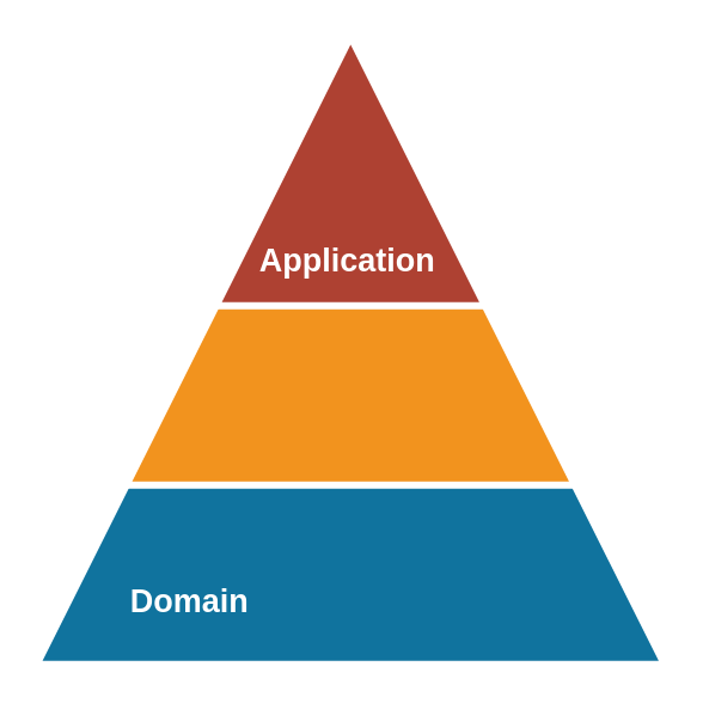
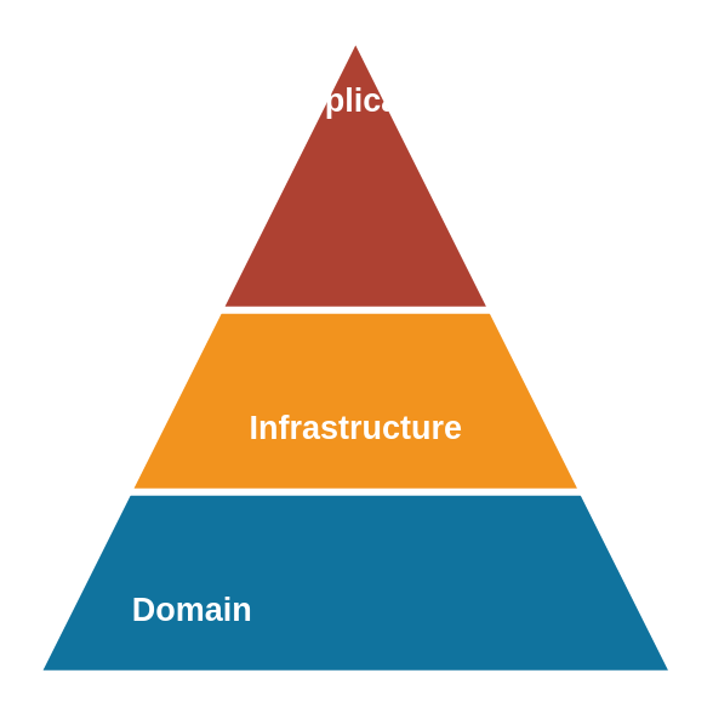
  <mxCell id="0" />
  <mxCell id="1" parent="0" />
  <mxCell id="2" value="" style="group" vertex="1" connectable="0" parent="1"><mxGeometry x="20" y="20" width="350" height="350" as="geometry" /></mxCell>
  <mxCell id="3" value="" style="triangle;direction=north;strokeWidth=4;html=1;fillColor=#10739E;strokeColor=#ffffff;shadow=0;fontSize=10;fontColor=#FFFFFF;align=center;fontStyle=0;whiteSpace=wrap;spacing=10;" vertex="1" parent="2"><mxGeometry width="350" height="350" as="geometry" /></mxCell>
  <mxCell id="4" value="" style="triangle;direction=north;strokeWidth=4;html=1;fillColor=#F2931E;strokeColor=#ffffff;shadow=0;fontSize=10;fontColor=#FFFFFF;align=center;fontStyle=0;whiteSpace=wrap;spacing=10;" vertex="1" parent="2"><mxGeometry x="50" width="250" height="250" as="geometry" /></mxCell>
  <mxCell id="5" value="" style="triangle;direction=north;strokeWidth=4;html=1;fillColor=#AE4132;strokeColor=#ffffff;shadow=0;fontSize=10;fontColor=#FFFFFF;align=center;fontStyle=0;whiteSpace=wrap;spacing=10;" vertex="1" parent="2"><mxGeometry x="100" width="150" height="150" as="geometry" /></mxCell>
- <mxCell id="6" value="Application" style="text;html=1;align=center;verticalAlign=middle;resizable=0;points=[];autosize=1;strokeColor=none;fillColor=none;fontColor=#FFFFFF;fontStyle=1;fontSize=18;" vertex="1" parent="2"><mxGeometry x="113" y="105" width="120" height="40" as="geometry" /></mxCell>
+ <mxCell id="6" value="Application" style="text;html=1;align=center;verticalAlign=middle;resizable=0;points=[];autosize=1;strokeColor=none;fillColor=none;fontColor=#FFFFFF;fontStyle=1;fontSize=18;" vertex="1" parent="2"><mxGeometry x="123" y="15" width="120" height="40" as="geometry" /></mxCell>
+ <mxCell id="7" value="Infrastructure" style="text;html=1;align=center;verticalAlign=middle;resizable=0;points=[];autosize=1;strokeColor=none;fillColor=none;fontColor=#FFFFFF;fontStyle=1;fontSize=18;" vertex="1" parent="2"><mxGeometry x="105" y="195" width="140" height="40" as="geometry" /></mxCell>
  <mxCell id="8" value="Domain" style="text;html=1;align=center;verticalAlign=middle;resizable=0;points=[];autosize=1;strokeColor=none;fillColor=none;fontColor=#FFFFFF;fontStyle=1;fontSize=18;" vertex="1" parent="2"><mxGeometry x="40" y="295" width="90" height="40" as="geometry" /></mxCell>
